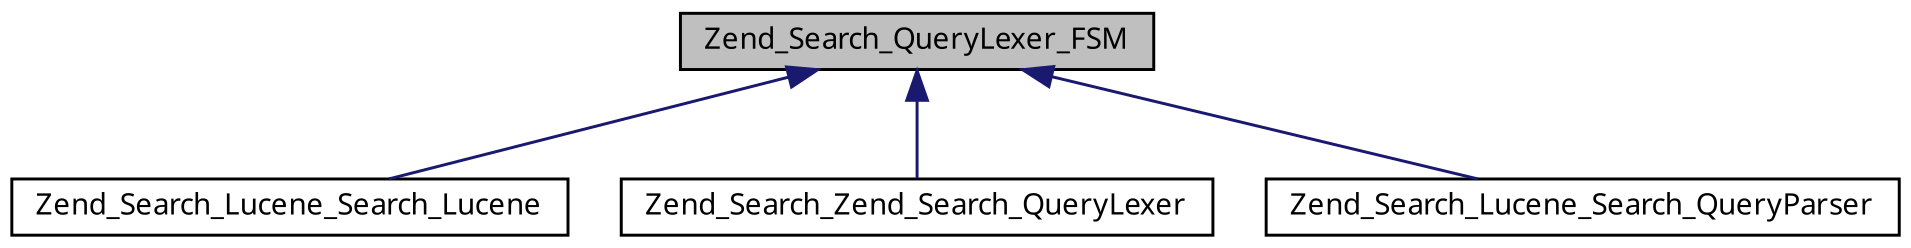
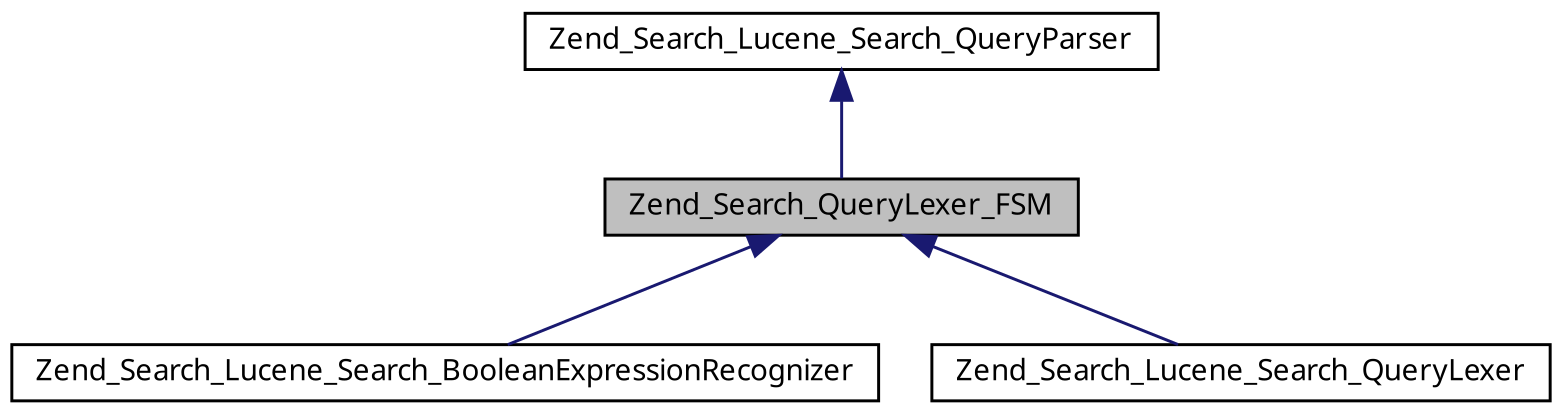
  digraph {
    fontname="Noto Sans"
    rankdir=TB
    node [color=black fillcolor=white fontname="Noto Sans" fontsize=10 shape=record style=filled]
    edge [color=midnightblue dir=back fontname="Noto Sans" fontsize=10 labelfontname=Helvetica labelfontsize=10 style=solid]
    n1 [fillcolor=grey75 fontcolor=black height=0.2 label=Zend_Search_QueryLexer_FSM width=0.4]
-   n2 [height=0.2 label=Zend_Search_Lucene_Search_Lucene width=0.4]
-   n3 [height=0.2 label=Zend_Search_Zend_Search_QueryLexer width=0.4]
+   n2 [height=0.2 label=Zend_Search_Lucene_Search_BooleanExpressionRecognizer width=0.4]
+   n3 [height=0.2 label=Zend_Search_Lucene_Search_QueryLexer width=0.4]
    n4 [height=0.2 label=Zend_Search_Lucene_Search_QueryParser width=0.4]
    n1 -> n2
    n1 -> n3
-   n1 -> n4
+   n4 -> n1
  }
